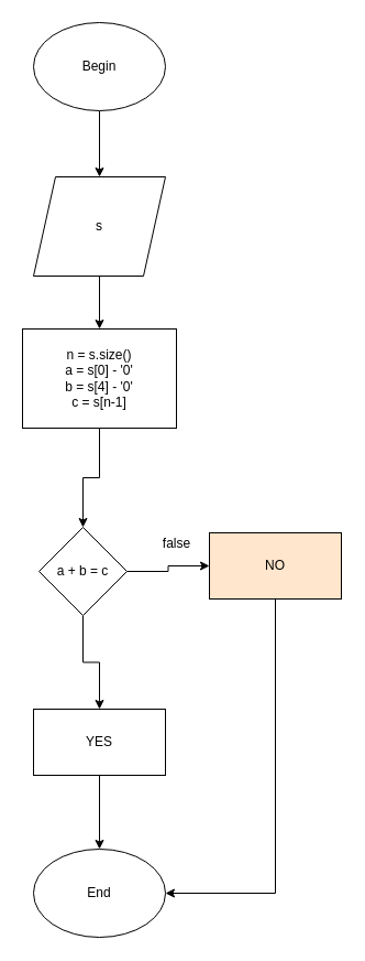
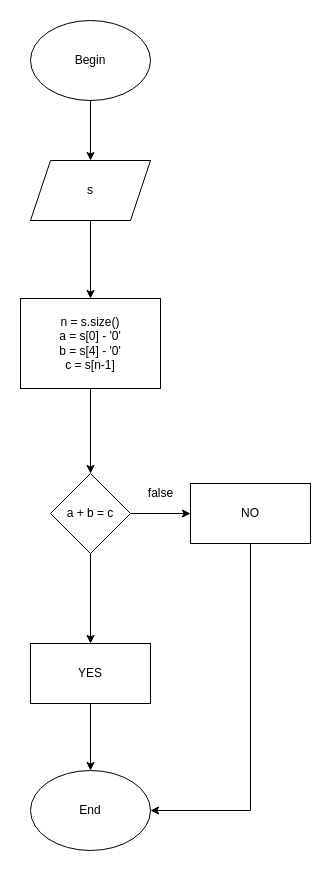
  <mxCell id="0" />
  <mxCell id="1" parent="0" />
  <mxCell id="2" value="" style="edgeStyle=orthogonalEdgeStyle;rounded=0;orthogonalLoop=1;jettySize=auto;html=1;" edge="1" parent="1" source="3" target="5"><mxGeometry relative="1" as="geometry" /></mxCell>
  <mxCell id="3" value="Begin" style="ellipse;whiteSpace=wrap;html=1;" vertex="1" parent="1"><mxGeometry x="30" y="20" width="120" height="80" as="geometry" /></mxCell>
  <mxCell id="4" value="" style="edgeStyle=orthogonalEdgeStyle;rounded=0;orthogonalLoop=1;jettySize=auto;html=1;" edge="1" parent="1" source="5" target="7"><mxGeometry relative="1" as="geometry" /></mxCell>
- <mxCell id="5" value="s" style="shape=parallelogram;perimeter=parallelogramPerimeter;whiteSpace=wrap;html=1;fixedSize=1;" vertex="1" parent="1"><mxGeometry x="30" y="160" width="120" height="90" as="geometry" /></mxCell>
+ <mxCell id="5" value="s" style="shape=parallelogram;perimeter=parallelogramPerimeter;whiteSpace=wrap;html=1;fixedSize=1;" vertex="1" parent="1"><mxGeometry x="30" y="160" width="120" height="60" as="geometry" /></mxCell>
  <mxCell id="6" value="" style="edgeStyle=orthogonalEdgeStyle;rounded=0;orthogonalLoop=1;jettySize=auto;html=1;" edge="1" parent="1" source="7" target="10"><mxGeometry relative="1" as="geometry" /></mxCell>
  <mxCell id="7" value="n = s.size()&lt;br&gt;a = s[0] - '0'&lt;br&gt;b = s[4] - '0'&lt;br&gt;c = s[n-1]" style="whiteSpace=wrap;html=1;" vertex="1" parent="1"><mxGeometry x="20" y="298" width="140" height="90" as="geometry" /></mxCell>
  <mxCell id="8" value="" style="edgeStyle=orthogonalEdgeStyle;rounded=0;orthogonalLoop=1;jettySize=auto;html=1;" edge="1" parent="1" source="10" target="12"><mxGeometry relative="1" as="geometry" /></mxCell>
  <mxCell id="9" value="" style="edgeStyle=orthogonalEdgeStyle;rounded=0;orthogonalLoop=1;jettySize=auto;html=1;" edge="1" parent="1" source="10" target="13"><mxGeometry relative="1" as="geometry" /></mxCell>
- <mxCell id="10" value="a + b = c" style="rhombus;whiteSpace=wrap;html=1;" vertex="1" parent="1"><mxGeometry x="35" y="478" width="80" height="80" as="geometry" /></mxCell>
+ <mxCell id="10" value="a + b = c" style="rhombus;whiteSpace=wrap;html=1;" vertex="1" parent="1"><mxGeometry x="50" y="473" width="80" height="80" as="geometry" /></mxCell>
  <mxCell id="11" value="" style="edgeStyle=orthogonalEdgeStyle;rounded=0;orthogonalLoop=1;jettySize=auto;html=1;" edge="1" parent="1" source="12" target="15"><mxGeometry relative="1" as="geometry" /></mxCell>
  <mxCell id="12" value="YES" style="whiteSpace=wrap;html=1;" vertex="1" parent="1"><mxGeometry x="30" y="643" width="120" height="60" as="geometry" /></mxCell>
- <mxCell id="13" value="NO" style="whiteSpace=wrap;html=1;fillColor=#ffe6cc;" vertex="1" parent="1"><mxGeometry x="190" y="483" width="120" height="60" as="geometry" /></mxCell>
+ <mxCell id="13" value="NO" style="whiteSpace=wrap;html=1;" vertex="1" parent="1"><mxGeometry x="190" y="483" width="120" height="60" as="geometry" /></mxCell>
  <mxCell id="14" value="false" style="text;html=1;align=center;verticalAlign=middle;resizable=0;points=[];autosize=1;strokeColor=none;fillColor=none;" vertex="1" parent="1"><mxGeometry x="135" y="478" width="50" height="30" as="geometry" /></mxCell>
  <mxCell id="15" value="End" style="ellipse;whiteSpace=wrap;html=1;" vertex="1" parent="1"><mxGeometry x="30" y="770" width="120" height="80" as="geometry" /></mxCell>
  <mxCell id="16" value="" style="endArrow=classic;html=1;rounded=0;entryX=1;entryY=0.5;entryDx=0;entryDy=0;exitX=0.5;exitY=1;exitDx=0;exitDy=0;" edge="1" parent="1" source="13" target="15"><mxGeometry width="50" height="50" relative="1" as="geometry"><mxPoint x="150" y="560" as="sourcePoint" /><mxPoint x="200" y="510" as="targetPoint" /><Array as="points"><mxPoint x="250" y="810" /></Array></mxGeometry></mxCell>
